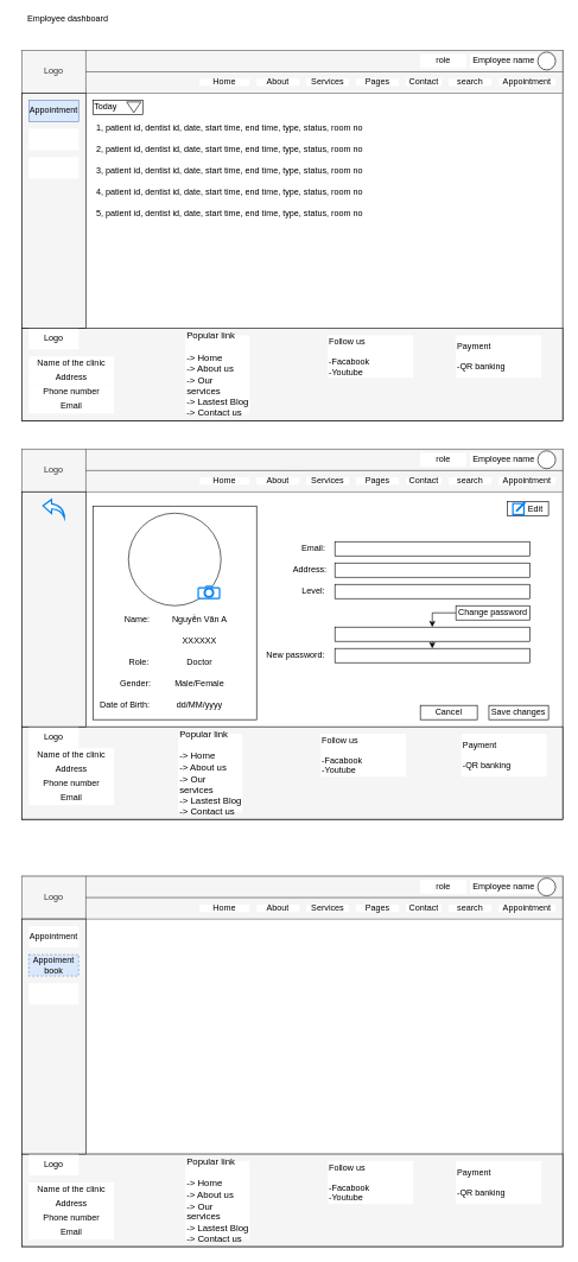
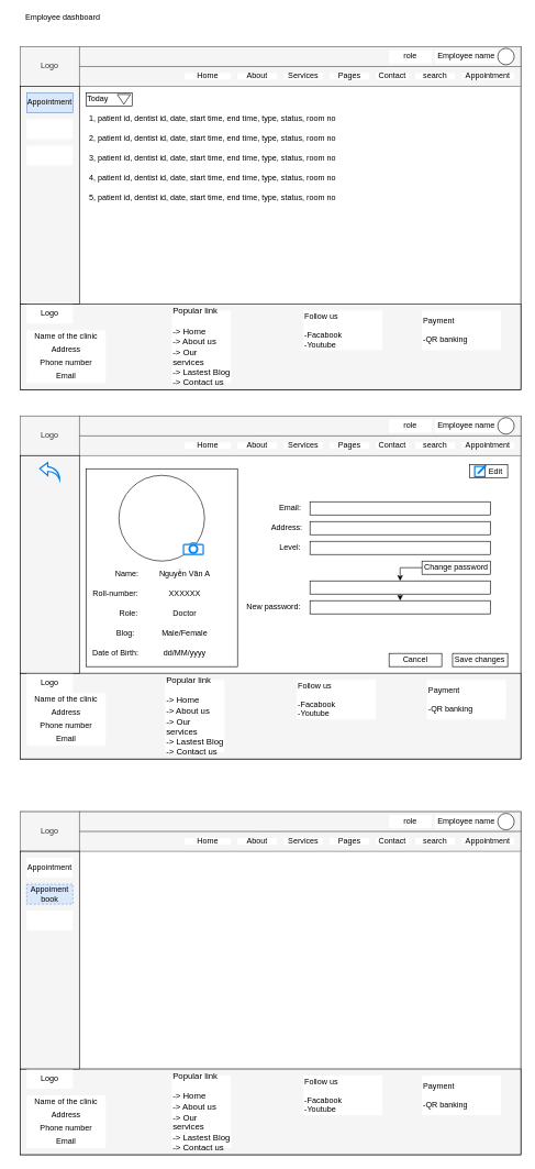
  <mxCell id="0" />
  <mxCell id="1" parent="0" />
  <mxCell id="2" value="" style="rounded=0;whiteSpace=wrap;html=1;" parent="1" vertex="1"><mxGeometry x="30" y="70" width="760" height="520" as="geometry" /></mxCell>
  <mxCell id="3" value="" style="rounded=0;whiteSpace=wrap;html=1;strokeColor=default;fillColor=#f5f5f5;fontColor=#333333;" parent="1" vertex="1"><mxGeometry x="30" y="460" width="760" height="130" as="geometry" /></mxCell>
  <mxCell id="4" value="header" style="rounded=0;whiteSpace=wrap;html=1;strokeColor=none;fillColor=#f5f5f5;fontColor=#333333;align=center;" parent="1" vertex="1"><mxGeometry x="30" y="70" width="760" height="60" as="geometry" /></mxCell>
  <mxCell id="5" value="Employee dashboard" style="rounded=0;whiteSpace=wrap;html=1;strokeColor=none;" parent="1" vertex="1"><mxGeometry x="20" y="20" width="150" height="10" as="geometry" /></mxCell>
  <mxCell id="6" value="Logo" style="rounded=0;whiteSpace=wrap;html=1;strokeColor=#666666;fillColor=#f5f5f5;fontColor=#333333;" parent="1" vertex="1"><mxGeometry x="30" y="70" width="90" height="60" as="geometry" /></mxCell>
  <mxCell id="7" value="" style="rounded=0;whiteSpace=wrap;html=1;strokeColor=#666666;fillColor=#f5f5f5;fontColor=#333333;" parent="1" vertex="1"><mxGeometry x="120" y="70" width="670" height="30" as="geometry" /></mxCell>
  <mxCell id="8" value="" style="rounded=0;whiteSpace=wrap;html=1;fillColor=#f5f5f5;fontColor=#333333;strokeColor=#666666;" parent="1" vertex="1"><mxGeometry x="120" y="100" width="670" height="30" as="geometry" /></mxCell>
  <mxCell id="9" value="Employee name" style="rounded=0;whiteSpace=wrap;html=1;strokeColor=none;" parent="1" vertex="1"><mxGeometry x="660" y="75" width="95" height="20" as="geometry" /></mxCell>
  <mxCell id="10" value="Appointment" style="rounded=0;whiteSpace=wrap;html=1;strokeColor=none;" parent="1" vertex="1"><mxGeometry x="700" y="110" width="80" height="10" as="geometry" /></mxCell>
  <mxCell id="11" value="search" style="rounded=0;whiteSpace=wrap;html=1;strokeColor=none;" parent="1" vertex="1"><mxGeometry x="630" y="110" width="60" height="10" as="geometry" /></mxCell>
  <mxCell id="12" value="Home" style="rounded=0;whiteSpace=wrap;html=1;strokeColor=none;" parent="1" vertex="1"><mxGeometry x="280" y="110" width="70" height="10" as="geometry" /></mxCell>
  <mxCell id="13" value="About" style="rounded=0;whiteSpace=wrap;html=1;strokeColor=none;" parent="1" vertex="1"><mxGeometry x="360" y="110" width="60" height="10" as="geometry" /></mxCell>
  <mxCell id="14" value="Services" style="rounded=0;whiteSpace=wrap;html=1;strokeColor=none;" parent="1" vertex="1"><mxGeometry x="430" y="110" width="60" height="10" as="geometry" /></mxCell>
  <mxCell id="15" value="Pages" style="rounded=0;whiteSpace=wrap;html=1;strokeColor=none;" parent="1" vertex="1"><mxGeometry x="500" y="110" width="60" height="10" as="geometry" /></mxCell>
  <mxCell id="16" value="Contact" style="rounded=0;whiteSpace=wrap;html=1;strokeColor=none;" parent="1" vertex="1"><mxGeometry x="570" y="110" width="50" height="10" as="geometry" /></mxCell>
  <mxCell id="17" value="" style="ellipse;whiteSpace=wrap;html=1;aspect=fixed;" parent="1" vertex="1"><mxGeometry x="755" y="72.5" width="25" height="25" as="geometry" /></mxCell>
  <mxCell id="18" value="Logo" style="rounded=0;whiteSpace=wrap;html=1;strokeColor=none;" parent="1" vertex="1"><mxGeometry x="40" y="460" width="70" height="30" as="geometry" /></mxCell>
  <mxCell id="19" value="" style="rounded=0;whiteSpace=wrap;html=1;fillColor=#f5f5f5;fontColor=#333333;strokeColor=default;" parent="1" vertex="1"><mxGeometry x="30" y="130" width="90" height="330" as="geometry" /></mxCell>
  <mxCell id="20" value="Appointment" style="rounded=0;whiteSpace=wrap;html=1;strokeColor=#6c8ebf;fillColor=#dae8fc;" parent="1" vertex="1"><mxGeometry x="40" y="140" width="70" height="30" as="geometry" /></mxCell>
  <mxCell id="21" value="" style="rounded=0;whiteSpace=wrap;html=1;strokeColor=none;" parent="1" vertex="1"><mxGeometry x="40" y="180" width="70" height="30" as="geometry" /></mxCell>
  <mxCell id="22" value="" style="rounded=0;whiteSpace=wrap;html=1;strokeColor=none;" parent="1" vertex="1"><mxGeometry x="40" y="220" width="70" height="30" as="geometry" /></mxCell>
  <mxCell id="23" value="role" style="rounded=0;whiteSpace=wrap;html=1;strokeColor=none;" parent="1" vertex="1"><mxGeometry x="590" y="75" width="65" height="20" as="geometry" /></mxCell>
  <mxCell id="24" value="" style="rounded=0;whiteSpace=wrap;html=1;" parent="1" vertex="1"><mxGeometry x="30" y="630" width="760" height="520" as="geometry" /></mxCell>
  <mxCell id="25" value="" style="rounded=0;whiteSpace=wrap;html=1;strokeColor=default;fillColor=#f5f5f5;fontColor=#333333;" parent="1" vertex="1"><mxGeometry x="30" y="1020" width="760" height="130" as="geometry" /></mxCell>
  <mxCell id="26" value="header" style="rounded=0;whiteSpace=wrap;html=1;strokeColor=none;fillColor=#f5f5f5;fontColor=#333333;align=center;" parent="1" vertex="1"><mxGeometry x="30" y="630" width="760" height="60" as="geometry" /></mxCell>
  <mxCell id="27" value="Logo" style="rounded=0;whiteSpace=wrap;html=1;strokeColor=#666666;fillColor=#f5f5f5;fontColor=#333333;" parent="1" vertex="1"><mxGeometry x="30" y="630" width="90" height="60" as="geometry" /></mxCell>
  <mxCell id="28" value="" style="rounded=0;whiteSpace=wrap;html=1;strokeColor=#666666;fillColor=#f5f5f5;fontColor=#333333;" parent="1" vertex="1"><mxGeometry x="120" y="630" width="670" height="30" as="geometry" /></mxCell>
  <mxCell id="29" value="" style="rounded=0;whiteSpace=wrap;html=1;fillColor=#f5f5f5;fontColor=#333333;strokeColor=#666666;" parent="1" vertex="1"><mxGeometry x="120" y="660" width="670" height="30" as="geometry" /></mxCell>
  <mxCell id="30" value="Employee name" style="rounded=0;whiteSpace=wrap;html=1;strokeColor=none;" parent="1" vertex="1"><mxGeometry x="660" y="635" width="95" height="20" as="geometry" /></mxCell>
  <mxCell id="31" value="Appointment" style="rounded=0;whiteSpace=wrap;html=1;strokeColor=none;" parent="1" vertex="1"><mxGeometry x="700" y="670" width="80" height="10" as="geometry" /></mxCell>
  <mxCell id="32" value="search" style="rounded=0;whiteSpace=wrap;html=1;strokeColor=none;" parent="1" vertex="1"><mxGeometry x="630" y="670" width="60" height="10" as="geometry" /></mxCell>
  <mxCell id="33" value="Home" style="rounded=0;whiteSpace=wrap;html=1;strokeColor=none;" parent="1" vertex="1"><mxGeometry x="280" y="670" width="70" height="10" as="geometry" /></mxCell>
  <mxCell id="34" value="About" style="rounded=0;whiteSpace=wrap;html=1;strokeColor=none;" parent="1" vertex="1"><mxGeometry x="360" y="670" width="60" height="10" as="geometry" /></mxCell>
  <mxCell id="35" value="Services" style="rounded=0;whiteSpace=wrap;html=1;strokeColor=none;" parent="1" vertex="1"><mxGeometry x="430" y="670" width="60" height="10" as="geometry" /></mxCell>
  <mxCell id="36" value="Pages" style="rounded=0;whiteSpace=wrap;html=1;strokeColor=none;" parent="1" vertex="1"><mxGeometry x="500" y="670" width="60" height="10" as="geometry" /></mxCell>
  <mxCell id="37" value="Contact" style="rounded=0;whiteSpace=wrap;html=1;strokeColor=none;" parent="1" vertex="1"><mxGeometry x="570" y="670" width="50" height="10" as="geometry" /></mxCell>
  <mxCell id="38" value="" style="ellipse;whiteSpace=wrap;html=1;aspect=fixed;" parent="1" vertex="1"><mxGeometry x="755" y="632.5" width="25" height="25" as="geometry" /></mxCell>
  <mxCell id="39" value="Logo" style="rounded=0;whiteSpace=wrap;html=1;strokeColor=none;" parent="1" vertex="1"><mxGeometry x="40" y="1020" width="70" height="30" as="geometry" /></mxCell>
  <mxCell id="40" value="" style="rounded=0;whiteSpace=wrap;html=1;fillColor=#f5f5f5;fontColor=#333333;strokeColor=default;" parent="1" vertex="1"><mxGeometry x="30" y="690" width="90" height="330" as="geometry" /></mxCell>
  <mxCell id="41" value="role" style="rounded=0;whiteSpace=wrap;html=1;strokeColor=none;" parent="1" vertex="1"><mxGeometry x="590" y="635" width="65" height="20" as="geometry" /></mxCell>
  <mxCell id="42" value="" style="rounded=0;whiteSpace=wrap;html=1;" parent="1" vertex="1"><mxGeometry x="130" y="710" width="230" height="300" as="geometry" /></mxCell>
  <mxCell id="43" value="" style="ellipse;whiteSpace=wrap;html=1;aspect=fixed;" parent="1" vertex="1"><mxGeometry x="180" y="720" width="130" height="130" as="geometry" /></mxCell>
  <mxCell id="44" value="Name:" style="rounded=0;whiteSpace=wrap;html=1;strokeColor=none;" parent="1" vertex="1"><mxGeometry x="170" y="860" width="45" height="20" as="geometry" /></mxCell>
+ <mxCell id="45" value="Roll-number:" style="rounded=0;whiteSpace=wrap;html=1;strokeColor=none;" parent="1" vertex="1"><mxGeometry x="135" y="890" width="80" height="20" as="geometry" /></mxCell>
  <mxCell id="46" value="Role:" style="rounded=0;whiteSpace=wrap;html=1;strokeColor=none;" parent="1" vertex="1"><mxGeometry x="175" y="920" width="40" height="20" as="geometry" /></mxCell>
- <mxCell id="47" value="Gender:" style="rounded=0;whiteSpace=wrap;html=1;strokeColor=none;" parent="1" vertex="1"><mxGeometry x="165" y="950" width="50" height="20" as="geometry" /></mxCell>
+ <mxCell id="47" value="Blog:" style="rounded=0;whiteSpace=wrap;html=1;strokeColor=none;" parent="1" vertex="1"><mxGeometry x="165" y="950" width="50" height="20" as="geometry" /></mxCell>
  <mxCell id="48" value="Date of Birth:" style="rounded=0;whiteSpace=wrap;html=1;strokeColor=none;" parent="1" vertex="1"><mxGeometry x="135" y="980" width="80" height="20" as="geometry" /></mxCell>
  <mxCell id="49" value="Nguyễn Văn A" style="rounded=0;whiteSpace=wrap;html=1;strokeColor=none;" parent="1" vertex="1"><mxGeometry x="220" y="860" width="120" height="20" as="geometry" /></mxCell>
  <mxCell id="50" value="XXXXXX" style="rounded=0;whiteSpace=wrap;html=1;strokeColor=none;" parent="1" vertex="1"><mxGeometry x="220" y="890" width="120" height="20" as="geometry" /></mxCell>
  <mxCell id="51" value="Doctor" style="rounded=0;whiteSpace=wrap;html=1;strokeColor=none;" parent="1" vertex="1"><mxGeometry x="220" y="920" width="120" height="20" as="geometry" /></mxCell>
  <mxCell id="52" value="Male/Female" style="rounded=0;whiteSpace=wrap;html=1;strokeColor=none;" parent="1" vertex="1"><mxGeometry x="220" y="950" width="120" height="20" as="geometry" /></mxCell>
  <mxCell id="53" value="dd/MM/yyyy" style="rounded=0;whiteSpace=wrap;html=1;strokeColor=none;" parent="1" vertex="1"><mxGeometry x="220" y="980" width="120" height="20" as="geometry" /></mxCell>
  <mxCell id="54" value="" style="rounded=0;whiteSpace=wrap;html=1;" parent="1" vertex="1"><mxGeometry x="470" y="760" width="273.62" height="20" as="geometry" /></mxCell>
  <mxCell id="55" value="" style="rounded=0;whiteSpace=wrap;html=1;" parent="1" vertex="1"><mxGeometry x="470" y="790" width="273.62" height="20" as="geometry" /></mxCell>
  <mxCell id="56" value="" style="rounded=0;whiteSpace=wrap;html=1;" parent="1" vertex="1"><mxGeometry x="470" y="820" width="273.62" height="20" as="geometry" /></mxCell>
  <mxCell id="57" style="edgeStyle=orthogonalEdgeStyle;rounded=0;orthogonalLoop=1;jettySize=auto;html=1;exitX=0;exitY=0.5;exitDx=0;exitDy=0;entryX=0.5;entryY=0;entryDx=0;entryDy=0;" parent="1" source="58" target="60" edge="1"><mxGeometry relative="1" as="geometry" /></mxCell>
  <mxCell id="58" value="Change password" style="rounded=0;whiteSpace=wrap;html=1;" parent="1" vertex="1"><mxGeometry x="640" y="850" width="103.62" height="20" as="geometry" /></mxCell>
  <mxCell id="59" style="edgeStyle=orthogonalEdgeStyle;rounded=0;orthogonalLoop=1;jettySize=auto;html=1;exitX=0.5;exitY=1;exitDx=0;exitDy=0;entryX=0.5;entryY=0;entryDx=0;entryDy=0;" parent="1" source="60" target="68" edge="1"><mxGeometry relative="1" as="geometry" /></mxCell>
  <mxCell id="60" value="" style="rounded=0;whiteSpace=wrap;html=1;" parent="1" vertex="1"><mxGeometry x="470" y="880" width="273.62" height="20" as="geometry" /></mxCell>
  <mxCell id="61" value="Save changes" style="rounded=0;whiteSpace=wrap;html=1;" parent="1" vertex="1"><mxGeometry x="686.38" y="990" width="83.62" height="20" as="geometry" /></mxCell>
  <mxCell id="62" value="Cancel" style="rounded=0;whiteSpace=wrap;html=1;rotation=0;gradientColor=none;" parent="1" vertex="1"><mxGeometry x="590" y="990" width="80" height="20" as="geometry" /></mxCell>
  <mxCell id="63" value="Email:" style="rounded=0;whiteSpace=wrap;html=1;strokeColor=none;" parent="1" vertex="1"><mxGeometry x="420" y="760" width="40" height="20" as="geometry" /></mxCell>
  <mxCell id="64" value="Address:" style="rounded=0;whiteSpace=wrap;html=1;strokeColor=none;" parent="1" vertex="1"><mxGeometry x="410" y="790" width="50" height="20" as="geometry" /></mxCell>
  <mxCell id="65" value="Level:" style="rounded=0;whiteSpace=wrap;html=1;strokeColor=none;" parent="1" vertex="1"><mxGeometry x="420" y="820" width="40" height="20" as="geometry" /></mxCell>
  <mxCell id="66" value="Edit&amp;nbsp;&amp;nbsp;" style="rounded=0;whiteSpace=wrap;html=1;align=right;" parent="1" vertex="1"><mxGeometry x="712.5" y="703.5" width="57.5" height="20" as="geometry" /></mxCell>
  <mxCell id="67" value="" style="html=1;verticalLabelPosition=bottom;align=center;labelBackgroundColor=#ffffff;verticalAlign=top;strokeWidth=2;strokeColor=#0080F0;shadow=0;dashed=0;shape=mxgraph.ios7.icons.edit;fontSize=12;" parent="1" vertex="1"><mxGeometry x="720" y="705" width="17" height="17" as="geometry" /></mxCell>
  <mxCell id="68" value="" style="rounded=0;whiteSpace=wrap;html=1;" parent="1" vertex="1"><mxGeometry x="470" y="910" width="273.62" height="20" as="geometry" /></mxCell>
  <mxCell id="69" value="New password:" style="rounded=0;whiteSpace=wrap;html=1;strokeColor=none;" parent="1" vertex="1"><mxGeometry x="370" y="910" width="90" height="20" as="geometry" /></mxCell>
  <mxCell id="70" value="Name of the clinic" style="rounded=0;whiteSpace=wrap;html=1;strokeColor=none;" parent="1" vertex="1"><mxGeometry x="40" y="500" width="120" height="20" as="geometry" /></mxCell>
  <mxCell id="71" value="Address" style="rounded=0;whiteSpace=wrap;html=1;strokeColor=none;" parent="1" vertex="1"><mxGeometry x="40" y="520" width="120" height="20" as="geometry" /></mxCell>
  <mxCell id="72" value="Phone number" style="rounded=0;whiteSpace=wrap;html=1;strokeColor=none;" parent="1" vertex="1"><mxGeometry x="40" y="540" width="120" height="20" as="geometry" /></mxCell>
  <mxCell id="73" value="Email" style="rounded=0;whiteSpace=wrap;html=1;strokeColor=none;" parent="1" vertex="1"><mxGeometry x="40" y="560" width="120" height="20" as="geometry" /></mxCell>
  <mxCell id="74" value="Name of the clinic" style="rounded=0;whiteSpace=wrap;html=1;strokeColor=none;" parent="1" vertex="1"><mxGeometry x="40" y="1050" width="120" height="20" as="geometry" /></mxCell>
  <mxCell id="75" value="Address" style="rounded=0;whiteSpace=wrap;html=1;strokeColor=none;" parent="1" vertex="1"><mxGeometry x="40" y="1070" width="120" height="20" as="geometry" /></mxCell>
  <mxCell id="76" value="Phone number" style="rounded=0;whiteSpace=wrap;html=1;strokeColor=none;" parent="1" vertex="1"><mxGeometry x="40" y="1090" width="120" height="20" as="geometry" /></mxCell>
  <mxCell id="77" value="Email" style="rounded=0;whiteSpace=wrap;html=1;strokeColor=none;" parent="1" vertex="1"><mxGeometry x="40" y="1110" width="120" height="20" as="geometry" /></mxCell>
  <mxCell id="78" value="&lt;font style=&quot;font-size: 13px;&quot;&gt;Popular link&lt;/font&gt;&lt;div style=&quot;font-size: 13px;&quot;&gt;&lt;br&gt;&lt;div&gt;-&amp;gt; Home&lt;/div&gt;&lt;div&gt;-&amp;gt; About us&lt;/div&gt;&lt;div&gt;-&amp;gt; Our services&lt;/div&gt;&lt;div&gt;-&amp;gt; Lastest Blog&lt;/div&gt;&lt;div&gt;-&amp;gt; Contact us&lt;/div&gt;&lt;/div&gt;" style="rounded=0;whiteSpace=wrap;html=1;align=left;strokeColor=none;" parent="1" vertex="1"><mxGeometry x="260" y="470" width="90" height="110" as="geometry" /></mxCell>
  <mxCell id="79" value="Follow us&lt;div&gt;&lt;br&gt;&lt;/div&gt;&lt;div&gt;-Facabook&lt;/div&gt;&lt;div&gt;-Youtube&lt;/div&gt;" style="rounded=0;whiteSpace=wrap;html=1;align=left;strokeColor=none;" parent="1" vertex="1"><mxGeometry x="460" y="470" width="120" height="60" as="geometry" /></mxCell>
  <mxCell id="80" value="Payment&lt;div&gt;&lt;br&gt;&lt;/div&gt;&lt;div&gt;-QR banking&lt;/div&gt;" style="rounded=0;whiteSpace=wrap;html=1;align=left;strokeColor=none;" parent="1" vertex="1"><mxGeometry x="640" y="470" width="120" height="60" as="geometry" /></mxCell>
  <mxCell id="81" value="" style="html=1;verticalLabelPosition=bottom;align=center;labelBackgroundColor=#ffffff;verticalAlign=top;strokeWidth=2;strokeColor=#0080F0;shadow=0;dashed=0;shape=mxgraph.ios7.icons.camera;" parent="1" vertex="1"><mxGeometry x="278" y="822.6" width="30" height="17.4" as="geometry" /></mxCell>
  <mxCell id="82" value="&lt;font style=&quot;font-size: 13px;&quot;&gt;Popular link&lt;/font&gt;&lt;div style=&quot;font-size: 13px;&quot;&gt;&lt;br&gt;&lt;div&gt;-&amp;gt; Home&lt;/div&gt;&lt;div&gt;-&amp;gt; About us&lt;/div&gt;&lt;div&gt;-&amp;gt; Our services&lt;/div&gt;&lt;div&gt;-&amp;gt; Lastest Blog&lt;/div&gt;&lt;div&gt;-&amp;gt; Contact us&lt;/div&gt;&lt;/div&gt;" style="rounded=0;whiteSpace=wrap;html=1;align=left;strokeColor=none;" parent="1" vertex="1"><mxGeometry x="250" y="1030" width="90" height="110" as="geometry" /></mxCell>
  <mxCell id="83" value="Follow us&lt;div&gt;&lt;br&gt;&lt;/div&gt;&lt;div&gt;-Facabook&lt;/div&gt;&lt;div&gt;-Youtube&lt;/div&gt;" style="rounded=0;whiteSpace=wrap;html=1;align=left;strokeColor=none;" parent="1" vertex="1"><mxGeometry x="450" y="1030" width="120" height="60" as="geometry" /></mxCell>
  <mxCell id="84" value="Payment&lt;div&gt;&lt;br&gt;&lt;/div&gt;&lt;div&gt;-QR banking&lt;/div&gt;" style="rounded=0;whiteSpace=wrap;html=1;align=left;strokeColor=none;" parent="1" vertex="1"><mxGeometry x="647.5" y="1030" width="120" height="60" as="geometry" /></mxCell>
  <mxCell id="85" value="" style="html=1;verticalLabelPosition=bottom;align=center;labelBackgroundColor=#ffffff;verticalAlign=top;strokeWidth=2;strokeColor=#0080F0;shadow=0;dashed=0;shape=mxgraph.ios7.icons.back;" parent="1" vertex="1"><mxGeometry x="60" y="700.75" width="30" height="25.5" as="geometry" /></mxCell>
  <mxCell id="86" value="" style="rounded=0;whiteSpace=wrap;html=1;" parent="1" vertex="1"><mxGeometry x="30" y="1230" width="760" height="520" as="geometry" /></mxCell>
  <mxCell id="87" value="" style="rounded=0;whiteSpace=wrap;html=1;strokeColor=default;fillColor=#f5f5f5;fontColor=#333333;" parent="1" vertex="1"><mxGeometry x="30" y="1620" width="760" height="130" as="geometry" /></mxCell>
  <mxCell id="88" value="header" style="rounded=0;whiteSpace=wrap;html=1;strokeColor=none;fillColor=#f5f5f5;fontColor=#333333;align=center;" parent="1" vertex="1"><mxGeometry x="30" y="1230" width="760" height="60" as="geometry" /></mxCell>
  <mxCell id="89" value="Logo" style="rounded=0;whiteSpace=wrap;html=1;strokeColor=#666666;fillColor=#f5f5f5;fontColor=#333333;" parent="1" vertex="1"><mxGeometry x="30" y="1230" width="90" height="60" as="geometry" /></mxCell>
  <mxCell id="90" value="" style="rounded=0;whiteSpace=wrap;html=1;strokeColor=#666666;fillColor=#f5f5f5;fontColor=#333333;" parent="1" vertex="1"><mxGeometry x="120" y="1230" width="670" height="30" as="geometry" /></mxCell>
  <mxCell id="91" value="" style="rounded=0;whiteSpace=wrap;html=1;fillColor=#f5f5f5;fontColor=#333333;strokeColor=#666666;" parent="1" vertex="1"><mxGeometry x="120" y="1260" width="670" height="30" as="geometry" /></mxCell>
  <mxCell id="92" value="Employee name" style="rounded=0;whiteSpace=wrap;html=1;strokeColor=none;" parent="1" vertex="1"><mxGeometry x="660" y="1235" width="95" height="20" as="geometry" /></mxCell>
  <mxCell id="93" value="Appointment" style="rounded=0;whiteSpace=wrap;html=1;strokeColor=none;" parent="1" vertex="1"><mxGeometry x="700" y="1270" width="80" height="10" as="geometry" /></mxCell>
  <mxCell id="94" value="search" style="rounded=0;whiteSpace=wrap;html=1;strokeColor=none;" parent="1" vertex="1"><mxGeometry x="630" y="1270" width="60" height="10" as="geometry" /></mxCell>
  <mxCell id="95" value="Home" style="rounded=0;whiteSpace=wrap;html=1;strokeColor=none;" parent="1" vertex="1"><mxGeometry x="280" y="1270" width="70" height="10" as="geometry" /></mxCell>
  <mxCell id="96" value="About" style="rounded=0;whiteSpace=wrap;html=1;strokeColor=none;" parent="1" vertex="1"><mxGeometry x="360" y="1270" width="60" height="10" as="geometry" /></mxCell>
  <mxCell id="97" value="Services" style="rounded=0;whiteSpace=wrap;html=1;strokeColor=none;" parent="1" vertex="1"><mxGeometry x="430" y="1270" width="60" height="10" as="geometry" /></mxCell>
  <mxCell id="98" value="Pages" style="rounded=0;whiteSpace=wrap;html=1;strokeColor=none;" parent="1" vertex="1"><mxGeometry x="500" y="1270" width="60" height="10" as="geometry" /></mxCell>
  <mxCell id="99" value="Contact" style="rounded=0;whiteSpace=wrap;html=1;strokeColor=none;" parent="1" vertex="1"><mxGeometry x="570" y="1270" width="50" height="10" as="geometry" /></mxCell>
  <mxCell id="100" value="" style="ellipse;whiteSpace=wrap;html=1;aspect=fixed;" parent="1" vertex="1"><mxGeometry x="755" y="1232.5" width="25" height="25" as="geometry" /></mxCell>
  <mxCell id="101" value="Logo" style="rounded=0;whiteSpace=wrap;html=1;strokeColor=none;" parent="1" vertex="1"><mxGeometry x="40" y="1620" width="70" height="30" as="geometry" /></mxCell>
  <mxCell id="102" value="" style="rounded=0;whiteSpace=wrap;html=1;fillColor=#f5f5f5;fontColor=#333333;strokeColor=default;" parent="1" vertex="1"><mxGeometry x="30" y="1290" width="90" height="330" as="geometry" /></mxCell>
  <mxCell id="103" value="Appointment" style="rounded=0;whiteSpace=wrap;html=1;strokeColor=none;" parent="1" vertex="1"><mxGeometry x="40" y="1300" width="70" height="30" as="geometry" /></mxCell>
  <mxCell id="104" value="Appoiment book" style="rounded=0;whiteSpace=wrap;html=1;strokeColor=#6c8ebf;fillColor=#dae8fc;dashed=1;" parent="1" vertex="1"><mxGeometry x="40" y="1340" width="70" height="30" as="geometry" /></mxCell>
  <mxCell id="105" value="" style="rounded=0;whiteSpace=wrap;html=1;strokeColor=none;" parent="1" vertex="1"><mxGeometry x="40" y="1380" width="70" height="30" as="geometry" /></mxCell>
  <mxCell id="106" value="role" style="rounded=0;whiteSpace=wrap;html=1;strokeColor=none;" parent="1" vertex="1"><mxGeometry x="590" y="1235" width="65" height="20" as="geometry" /></mxCell>
  <mxCell id="107" value="Name of the clinic" style="rounded=0;whiteSpace=wrap;html=1;strokeColor=none;" parent="1" vertex="1"><mxGeometry x="40" y="1660" width="120" height="20" as="geometry" /></mxCell>
  <mxCell id="108" value="Address" style="rounded=0;whiteSpace=wrap;html=1;strokeColor=none;" parent="1" vertex="1"><mxGeometry x="40" y="1680" width="120" height="20" as="geometry" /></mxCell>
  <mxCell id="109" value="Phone number" style="rounded=0;whiteSpace=wrap;html=1;strokeColor=none;" parent="1" vertex="1"><mxGeometry x="40" y="1700" width="120" height="20" as="geometry" /></mxCell>
  <mxCell id="110" value="Email" style="rounded=0;whiteSpace=wrap;html=1;strokeColor=none;" parent="1" vertex="1"><mxGeometry x="40" y="1720" width="120" height="20" as="geometry" /></mxCell>
  <mxCell id="111" value="&lt;font style=&quot;font-size: 13px;&quot;&gt;Popular link&lt;/font&gt;&lt;div style=&quot;font-size: 13px;&quot;&gt;&lt;br&gt;&lt;div&gt;-&amp;gt; Home&lt;/div&gt;&lt;div&gt;-&amp;gt; About us&lt;/div&gt;&lt;div&gt;-&amp;gt; Our services&lt;/div&gt;&lt;div&gt;-&amp;gt; Lastest Blog&lt;/div&gt;&lt;div&gt;-&amp;gt; Contact us&lt;/div&gt;&lt;/div&gt;" style="rounded=0;whiteSpace=wrap;html=1;align=left;strokeColor=none;" parent="1" vertex="1"><mxGeometry x="260" y="1630" width="90" height="110" as="geometry" /></mxCell>
  <mxCell id="112" value="Follow us&lt;div&gt;&lt;br&gt;&lt;/div&gt;&lt;div&gt;-Facabook&lt;/div&gt;&lt;div&gt;-Youtube&lt;/div&gt;" style="rounded=0;whiteSpace=wrap;html=1;align=left;strokeColor=none;" parent="1" vertex="1"><mxGeometry x="460" y="1630" width="120" height="60" as="geometry" /></mxCell>
  <mxCell id="113" value="Payment&lt;div&gt;&lt;br&gt;&lt;/div&gt;&lt;div&gt;-QR banking&lt;/div&gt;" style="rounded=0;whiteSpace=wrap;html=1;align=left;strokeColor=none;" parent="1" vertex="1"><mxGeometry x="640" y="1630" width="120" height="60" as="geometry" /></mxCell>
  <mxCell id="114" value="Today" style="rounded=0;whiteSpace=wrap;html=1;align=left;" vertex="1" parent="1"><mxGeometry x="130" y="140" width="70" height="20" as="geometry" /></mxCell>
  <mxCell id="115" value="" style="triangle;whiteSpace=wrap;html=1;rotation=90;" vertex="1" parent="1"><mxGeometry x="180" y="140" width="15" height="20" as="geometry" /></mxCell>
  <mxCell id="116" value="1, patient id, dentist id, date, start time, end time, type, status, room no" style="rounded=0;whiteSpace=wrap;html=1;align=left;strokeColor=none;" vertex="1" parent="1"><mxGeometry x="132.5" y="170" width="627.5" height="20" as="geometry" /></mxCell>
  <mxCell id="117" value="2, patient id, dentist id, date, start time, end time, type, status, room no" style="rounded=0;whiteSpace=wrap;html=1;align=left;strokeColor=none;" vertex="1" parent="1"><mxGeometry x="132.5" y="200" width="627.5" height="20" as="geometry" /></mxCell>
  <mxCell id="118" value="3, patient id, dentist id, date, start time, end time, type, status, room no" style="rounded=0;whiteSpace=wrap;html=1;align=left;strokeColor=none;" vertex="1" parent="1"><mxGeometry x="132.5" y="230" width="627.5" height="20" as="geometry" /></mxCell>
  <mxCell id="119" value="4, patient id, dentist id, date, start time, end time, type, status, room no" style="rounded=0;whiteSpace=wrap;html=1;align=left;strokeColor=none;" vertex="1" parent="1"><mxGeometry x="132.5" y="260" width="627.5" height="20" as="geometry" /></mxCell>
  <mxCell id="120" value="5, patient id, dentist id, date, start time, end time, type, status, room no" style="rounded=0;whiteSpace=wrap;html=1;align=left;strokeColor=none;" vertex="1" parent="1"><mxGeometry x="132.5" y="290" width="627.5" height="20" as="geometry" /></mxCell>
